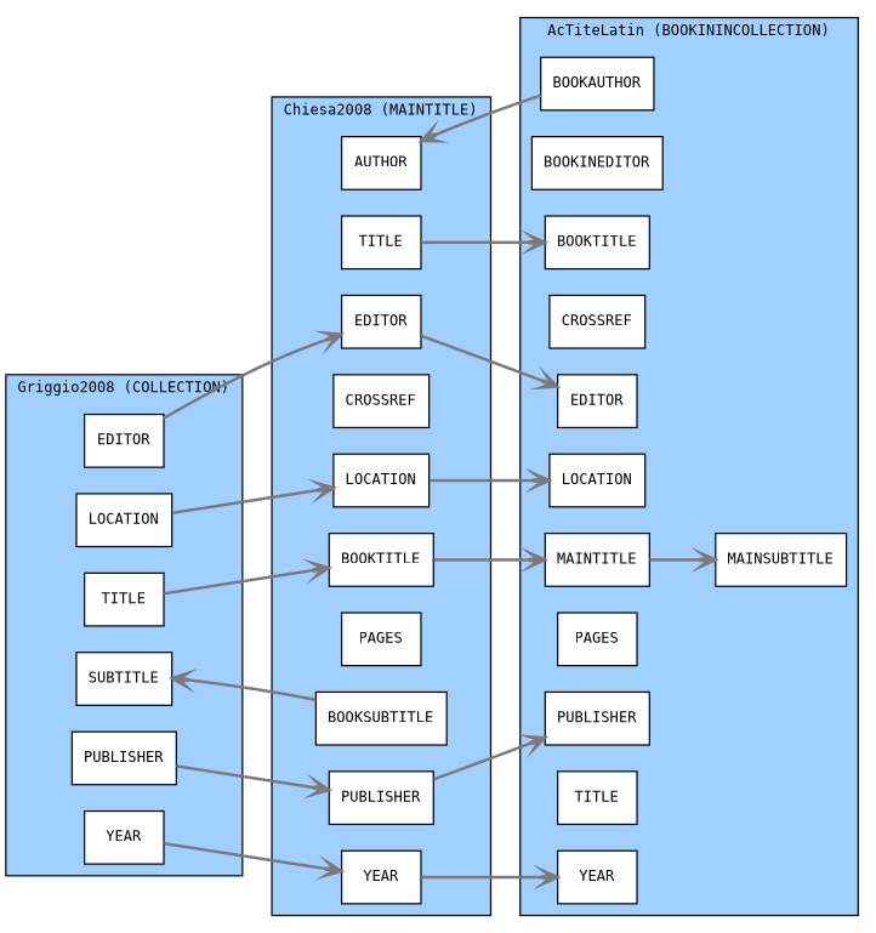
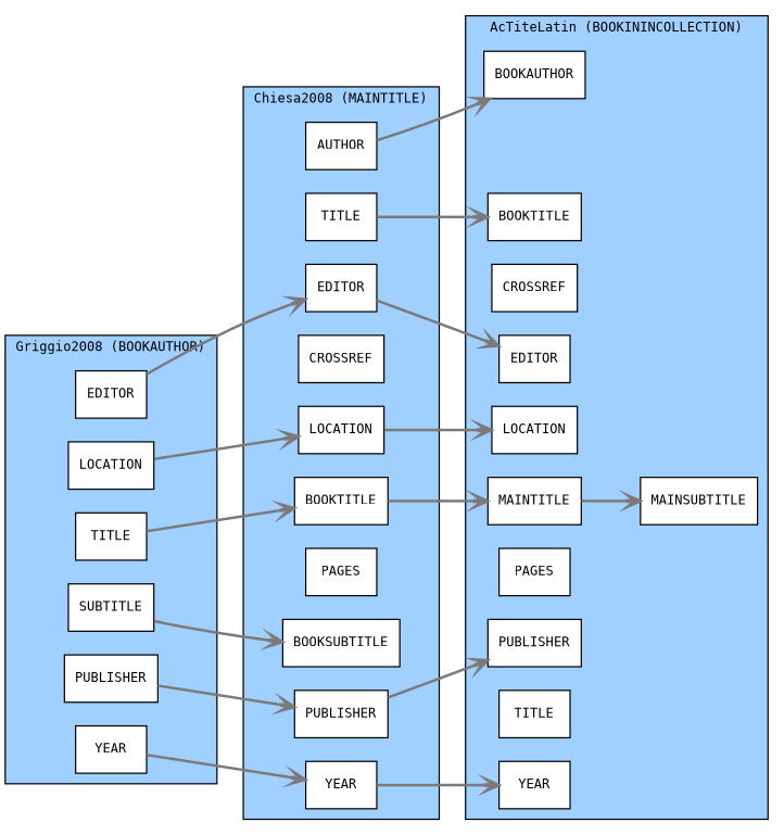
  digraph {
    compound=true
    fontname="DejaVu Sans Mono"
    rankdir=LR
    style=filled
    node [fillcolor=white fontname="DejaVu Sans Mono" fontsize=10 shape=box style=filled]
    edge [arrowhead=open color="#7d7879" fontname="DejaVu Sans Mono" penwidth=2.0]
    n1 [label=BOOKAUTHOR]
-   n2 [label=BOOKINEDITOR]
    n3 [label=BOOKTITLE]
    n4 [label=CROSSREF]
    n5 [label=EDITOR]
    n6 [label=LOCATION]
    n7 [label=MAINSUBTITLE]
    n8 [label=MAINTITLE]
    n9 [label=PAGES]
    n10 [label=PUBLISHER]
    n11 [label=TITLE]
    n12 [label=YEAR]
    n13 [label=AUTHOR]
    n14 [label=BOOKSUBTITLE]
    n15 [label=BOOKTITLE]
    n16 [label=CROSSREF]
    n17 [label=EDITOR]
    n18 [label=LOCATION]
    n19 [label=PAGES]
    n20 [label=PUBLISHER]
    n21 [label=TITLE]
    n22 [label=YEAR]
    n23 [label=EDITOR]
    n24 [label=LOCATION]
    n25 [label=PUBLISHER]
    n26 [label=SUBTITLE]
    n27 [label=TITLE]
    n28 [label=YEAR]
    subgraph cluster_1 {
      fillcolor="#a0d0ff"
      fontsize=10
      label="AcTiteLatin (BOOKININCOLLECTION)"
      n1
-     n2
      n3
      n4
      n5
      n6
      n7
      n8
      n9
      n10
      n11
      n12
    }
    subgraph cluster_2 {
      fillcolor="#a0d0ff"
      fontsize=10
      label="Chiesa2008 (MAINTITLE)"
      n13
      n14
      n15
      n16
      n17
      n18
      n19
      n20
      n21
      n22
    }
    subgraph cluster_3 {
      fillcolor="#a0d0ff"
      fontsize=10
-     label="Griggio2008 (COLLECTION)"
+     label="Griggio2008 (BOOKAUTHOR)"
      n23
      n24
      n25
      n26
      n27
      n28
    }
    n8 -> n7
-   n1 -> n13
+   n13 -> n1
    n15 -> n8
    n17 -> n5
    n18 -> n6
    n20 -> n10
    n21 -> n3
    n22 -> n12
    n23 -> n17
    n24 -> n18
    n25 -> n20
-   n14 -> n26
+   n26 -> n14
    n27 -> n15
    n28 -> n22
  }
